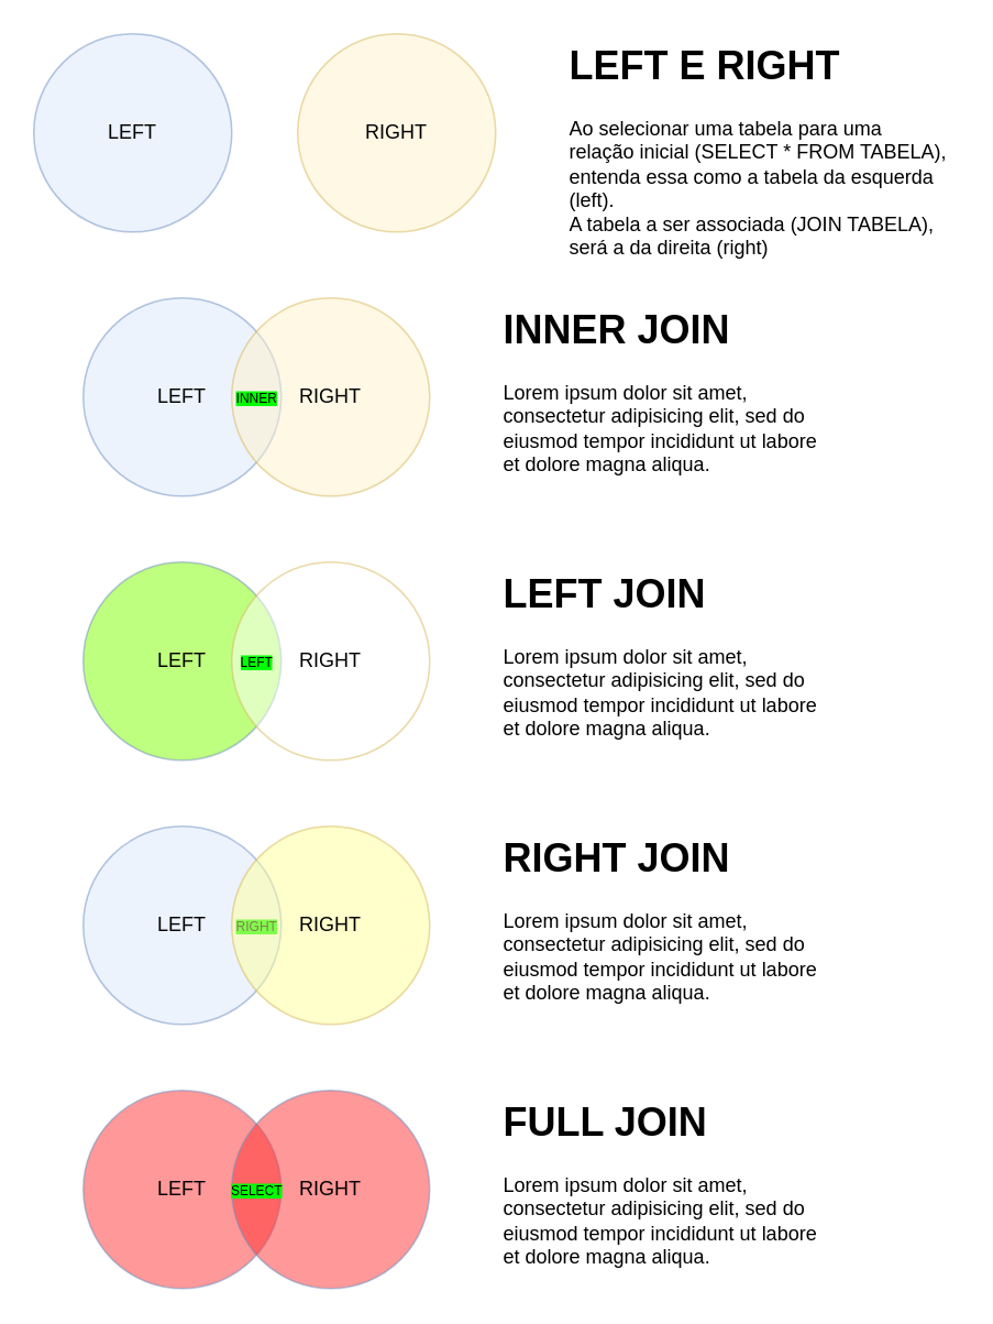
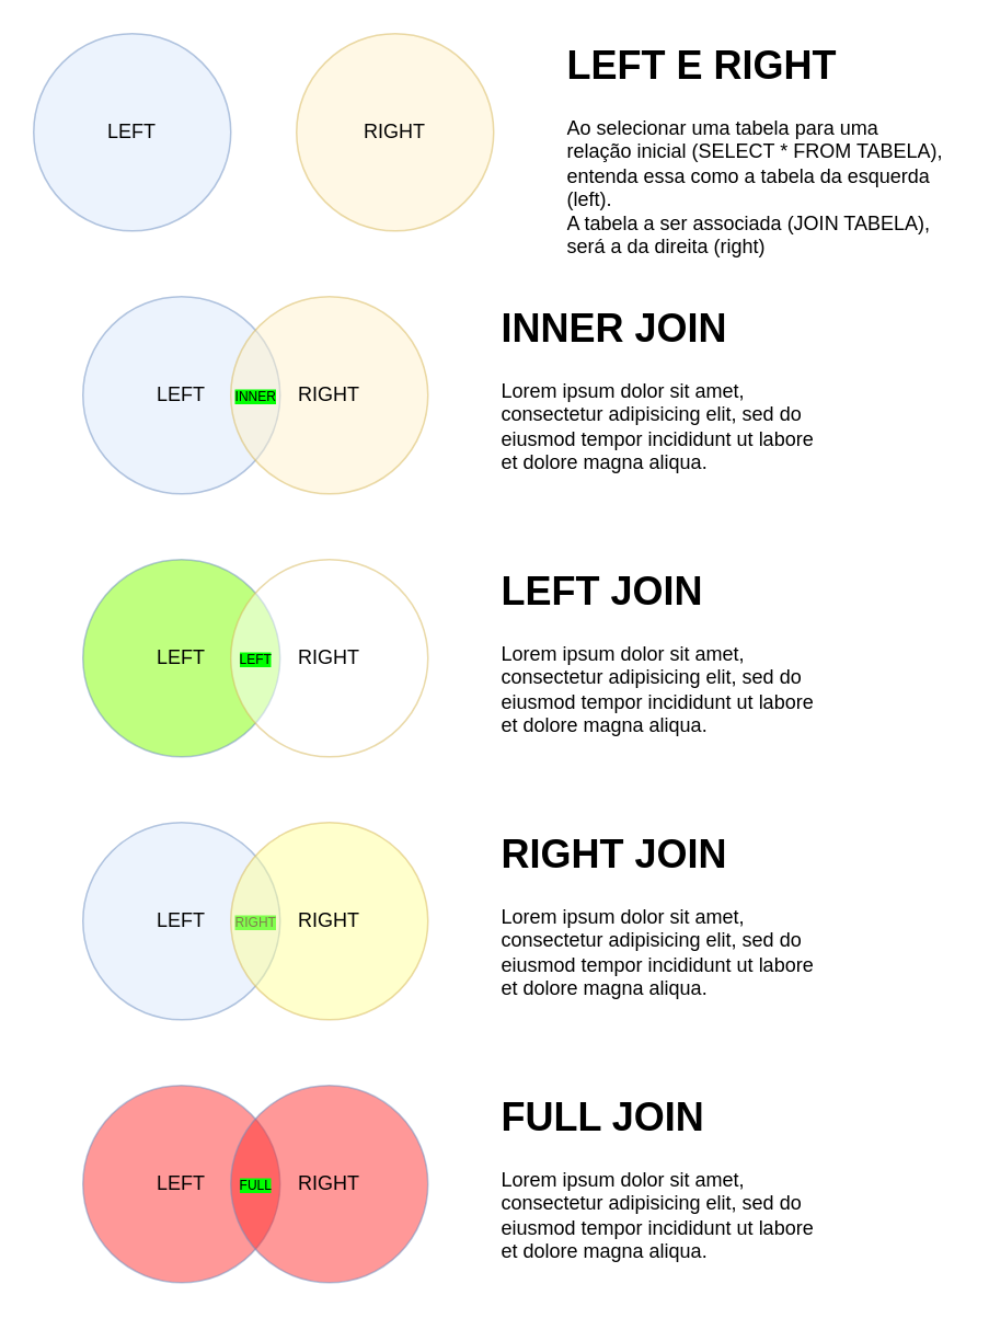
  <mxCell id="0" />
  <mxCell id="1" parent="0" />
  <mxCell id="2" value="LEFT" style="ellipse;whiteSpace=wrap;html=1;aspect=fixed;fillColor=#dae8fc;strokeColor=#6c8ebf;opacity=50;" parent="1" vertex="1"><mxGeometry x="20" y="20" width="120" height="120" as="geometry" /></mxCell>
  <mxCell id="3" value="RIGHT" style="ellipse;whiteSpace=wrap;html=1;aspect=fixed;fillColor=#fff2cc;strokeColor=#d6b656;opacity=50;" parent="1" vertex="1"><mxGeometry x="180" y="20" width="120" height="120" as="geometry" /></mxCell>
  <mxCell id="4" value="&lt;h1&gt;LEFT E RIGHT&lt;/h1&gt;&lt;p&gt;Ao selecionar uma tabela para uma relação inicial (SELECT * FROM TABELA), entenda essa como a tabela da esquerda (left).&lt;br&gt;A tabela a ser associada (JOIN TABELA), será a da direita (right)&lt;/p&gt;" style="text;html=1;spacing=5;spacingTop=-20;whiteSpace=wrap;overflow=hidden;rounded=0;" parent="1" vertex="1"><mxGeometry x="340" y="20" width="240" height="140" as="geometry" /></mxCell>
  <mxCell id="5" value="LEFT" style="ellipse;whiteSpace=wrap;html=1;aspect=fixed;fillColor=#dae8fc;strokeColor=#6c8ebf;opacity=50;" parent="1" vertex="1"><mxGeometry x="50" y="180" width="120" height="120" as="geometry" /></mxCell>
  <mxCell id="6" value="RIGHT" style="ellipse;whiteSpace=wrap;html=1;aspect=fixed;fillColor=#fff2cc;strokeColor=#d6b656;opacity=50;" parent="1" vertex="1"><mxGeometry x="140" y="180" width="120" height="120" as="geometry" /></mxCell>
  <mxCell id="7" value="&lt;font style=&quot;font-size: 8px; background-color: rgb(0, 255, 0);&quot;&gt;INNER&lt;/font&gt;" style="text;html=1;align=center;verticalAlign=middle;resizable=0;points=[];autosize=1;strokeColor=none;fillColor=none;" parent="1" vertex="1"><mxGeometry x="130" y="225" width="50" height="30" as="geometry" /></mxCell>
  <mxCell id="8" value="&lt;h1&gt;RIGHT JOIN&lt;/h1&gt;&lt;p&gt;Lorem ipsum dolor sit amet, consectetur adipisicing elit, sed do eiusmod tempor incididunt ut labore et dolore magna aliqua.&lt;/p&gt;" style="text;html=1;spacing=5;spacingTop=-20;whiteSpace=wrap;overflow=hidden;rounded=0;" parent="1" vertex="1"><mxGeometry x="300" y="500" width="200" height="120" as="geometry" /></mxCell>
  <mxCell id="9" value="LEFT" style="ellipse;whiteSpace=wrap;html=1;aspect=fixed;fillColor=#80FF00;strokeColor=#6c8ebf;opacity=50;" vertex="1" parent="1"><mxGeometry x="50" y="340" width="120" height="120" as="geometry" /></mxCell>
  <mxCell id="10" value="RIGHT" style="ellipse;whiteSpace=wrap;html=1;aspect=fixed;fillColor=#FFFFFF;strokeColor=#d6b656;opacity=50;" vertex="1" parent="1"><mxGeometry x="140" y="340" width="120" height="120" as="geometry" /></mxCell>
  <mxCell id="11" value="&lt;span style=&quot;font-size: 8px; background-color: rgb(0, 255, 0);&quot;&gt;LEFT&lt;/span&gt;" style="text;html=1;align=center;verticalAlign=middle;resizable=0;points=[];autosize=1;strokeColor=none;fillColor=none;" vertex="1" parent="1"><mxGeometry x="135" y="385" width="40" height="30" as="geometry" /></mxCell>
  <mxCell id="12" value="LEFT" style="ellipse;whiteSpace=wrap;html=1;aspect=fixed;fillColor=#dae8fc;strokeColor=#6c8ebf;opacity=50;" vertex="1" parent="1"><mxGeometry x="50" y="500" width="120" height="120" as="geometry" /></mxCell>
  <mxCell id="13" value="&lt;span style=&quot;font-size: 8px; background-color: rgb(0, 255, 0);&quot;&gt;RIGHT&lt;/span&gt;" style="text;html=1;align=center;verticalAlign=middle;resizable=0;points=[];autosize=1;strokeColor=none;fillColor=none;" vertex="1" parent="1"><mxGeometry x="130" y="545" width="50" height="30" as="geometry" /></mxCell>
  <mxCell id="14" value="RIGHT" style="ellipse;whiteSpace=wrap;html=1;aspect=fixed;fillColor=#FFFF99;strokeColor=#d6b656;opacity=50;" vertex="1" parent="1"><mxGeometry x="140" y="500" width="120" height="120" as="geometry" /></mxCell>
  <mxCell id="15" value="&lt;h1&gt;LEFT JOIN&lt;/h1&gt;&lt;p&gt;Lorem ipsum dolor sit amet, consectetur adipisicing elit, sed do eiusmod tempor incididunt ut labore et dolore magna aliqua.&lt;/p&gt;" style="text;html=1;spacing=5;spacingTop=-20;whiteSpace=wrap;overflow=hidden;rounded=0;" vertex="1" parent="1"><mxGeometry x="300" y="340" width="200" height="120" as="geometry" /></mxCell>
  <mxCell id="16" value="&lt;h1&gt;INNER JOIN&lt;/h1&gt;&lt;p&gt;Lorem ipsum dolor sit amet, consectetur adipisicing elit, sed do eiusmod tempor incididunt ut labore et dolore magna aliqua.&lt;/p&gt;" style="text;html=1;spacing=5;spacingTop=-20;whiteSpace=wrap;overflow=hidden;rounded=0;" vertex="1" parent="1"><mxGeometry x="300" y="180" width="200" height="120" as="geometry" /></mxCell>
  <mxCell id="17" value="LEFT" style="ellipse;whiteSpace=wrap;html=1;aspect=fixed;fillColor=#FF3333;strokeColor=#6c8ebf;opacity=50;" vertex="1" parent="1"><mxGeometry x="50" y="660" width="120" height="120" as="geometry" /></mxCell>
  <mxCell id="18" value="RIGHT" style="ellipse;whiteSpace=wrap;html=1;aspect=fixed;fillColor=#FF3333;strokeColor=#6c8ebf;opacity=50;" vertex="1" parent="1"><mxGeometry x="140" y="660" width="120" height="120" as="geometry" /></mxCell>
- <mxCell id="19" value="&lt;span style=&quot;font-size: 8px; background-color: rgb(0, 255, 0);&quot;&gt;SELECT&lt;/span&gt;" style="text;html=1;align=center;verticalAlign=middle;resizable=0;points=[];autosize=1;strokeColor=none;fillColor=none;" vertex="1" parent="1"><mxGeometry x="135" y="705" width="40" height="30" as="geometry" /></mxCell>
+ <mxCell id="19" value="&lt;span style=&quot;font-size: 8px; background-color: rgb(0, 255, 0);&quot;&gt;FULL&lt;/span&gt;" style="text;html=1;align=center;verticalAlign=middle;resizable=0;points=[];autosize=1;strokeColor=none;fillColor=none;" vertex="1" parent="1"><mxGeometry x="135" y="705" width="40" height="30" as="geometry" /></mxCell>
  <mxCell id="20" value="&lt;h1&gt;FULL JOIN&lt;/h1&gt;&lt;p&gt;Lorem ipsum dolor sit amet, consectetur adipisicing elit, sed do eiusmod tempor incididunt ut labore et dolore magna aliqua.&lt;/p&gt;" style="text;html=1;spacing=5;spacingTop=-20;whiteSpace=wrap;overflow=hidden;rounded=0;" vertex="1" parent="1"><mxGeometry x="300" y="660" width="200" height="120" as="geometry" /></mxCell>
